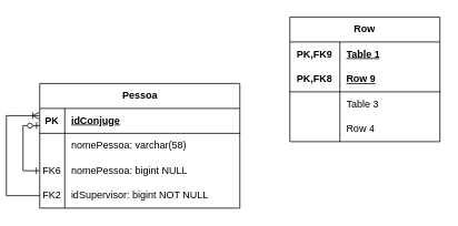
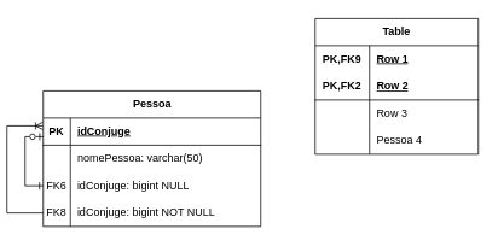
  <mxCell id="0" />
  <mxCell id="1" parent="0" />
  <mxCell id="2" style="edgeStyle=orthogonalEdgeStyle;rounded=0;orthogonalLoop=1;jettySize=auto;html=1;entryX=0;entryY=0.5;entryDx=0;entryDy=0;startArrow=ERzeroToOne;startFill=0;endArrow=ERone;endFill=0;exitX=0.001;exitY=0.69;exitDx=0;exitDy=0;exitPerimeter=0;" parent="1" source="17" target="23" edge="1"><mxGeometry relative="1" as="geometry" /></mxCell>
- <mxCell id="3" value="Row" style="shape=table;startSize=30;container=1;collapsible=1;childLayout=tableLayout;fixedRows=1;rowLines=0;fontStyle=1;align=center;resizeLast=1;html=1;whiteSpace=wrap;" parent="1" vertex="1"><mxGeometry x="320" y="20" width="180" height="150" as="geometry" /></mxCell>
+ <mxCell id="3" value="Table" style="shape=table;startSize=30;container=1;collapsible=1;childLayout=tableLayout;fixedRows=1;rowLines=0;fontStyle=1;align=center;resizeLast=1;html=1;whiteSpace=wrap;" parent="1" vertex="1"><mxGeometry x="320" y="20" width="180" height="150" as="geometry" /></mxCell>
  <mxCell id="4" value="" style="shape=tableRow;horizontal=0;startSize=0;swimlaneHead=0;swimlaneBody=0;fillColor=none;collapsible=0;dropTarget=0;points=[[0,0.5],[1,0.5]];portConstraint=eastwest;top=0;left=0;right=0;bottom=0;html=1;" parent="3" vertex="1"><mxGeometry y="30" width="180" height="30" as="geometry" /></mxCell>
  <mxCell id="5" value="PK,FK9" style="shape=partialRectangle;connectable=0;fillColor=none;top=0;left=0;bottom=0;right=0;fontStyle=1;overflow=hidden;html=1;whiteSpace=wrap;" parent="4" vertex="1"><mxGeometry width="60" height="30" as="geometry"><mxRectangle width="60" height="30" as="alternateBounds" /></mxGeometry></mxCell>
- <mxCell id="6" value="Table 1" style="shape=partialRectangle;connectable=0;fillColor=none;top=0;left=0;bottom=0;right=0;align=left;spacingLeft=6;fontStyle=5;overflow=hidden;html=1;whiteSpace=wrap;" parent="4" vertex="1"><mxGeometry x="60" width="120" height="30" as="geometry"><mxRectangle width="120" height="30" as="alternateBounds" /></mxGeometry></mxCell>
+ <mxCell id="6" value="Row 1" style="shape=partialRectangle;connectable=0;fillColor=none;top=0;left=0;bottom=0;right=0;align=left;spacingLeft=6;fontStyle=5;overflow=hidden;html=1;whiteSpace=wrap;" parent="4" vertex="1"><mxGeometry x="60" width="120" height="30" as="geometry"><mxRectangle width="120" height="30" as="alternateBounds" /></mxGeometry></mxCell>
  <mxCell id="7" value="" style="shape=tableRow;horizontal=0;startSize=0;swimlaneHead=0;swimlaneBody=0;fillColor=none;collapsible=0;dropTarget=0;points=[[0,0.5],[1,0.5]];portConstraint=eastwest;top=0;left=0;right=0;bottom=1;html=1;" parent="3" vertex="1"><mxGeometry y="60" width="180" height="30" as="geometry" /></mxCell>
- <mxCell id="8" value="PK,FK8" style="shape=partialRectangle;connectable=0;fillColor=none;top=0;left=0;bottom=0;right=0;fontStyle=1;overflow=hidden;html=1;whiteSpace=wrap;" parent="7" vertex="1"><mxGeometry width="60" height="30" as="geometry"><mxRectangle width="60" height="30" as="alternateBounds" /></mxGeometry></mxCell>
- <mxCell id="9" value="Row 9" style="shape=partialRectangle;connectable=0;fillColor=none;top=0;left=0;bottom=0;right=0;align=left;spacingLeft=6;fontStyle=5;overflow=hidden;html=1;whiteSpace=wrap;" parent="7" vertex="1"><mxGeometry x="60" width="120" height="30" as="geometry"><mxRectangle width="120" height="30" as="alternateBounds" /></mxGeometry></mxCell>
+ <mxCell id="8" value="PK,FK2" style="shape=partialRectangle;connectable=0;fillColor=none;top=0;left=0;bottom=0;right=0;fontStyle=1;overflow=hidden;html=1;whiteSpace=wrap;" parent="7" vertex="1"><mxGeometry width="60" height="30" as="geometry"><mxRectangle width="60" height="30" as="alternateBounds" /></mxGeometry></mxCell>
+ <mxCell id="9" value="Row 2" style="shape=partialRectangle;connectable=0;fillColor=none;top=0;left=0;bottom=0;right=0;align=left;spacingLeft=6;fontStyle=5;overflow=hidden;html=1;whiteSpace=wrap;" parent="7" vertex="1"><mxGeometry x="60" width="120" height="30" as="geometry"><mxRectangle width="120" height="30" as="alternateBounds" /></mxGeometry></mxCell>
  <mxCell id="10" value="" style="shape=tableRow;horizontal=0;startSize=0;swimlaneHead=0;swimlaneBody=0;fillColor=none;collapsible=0;dropTarget=0;points=[[0,0.5],[1,0.5]];portConstraint=eastwest;top=0;left=0;right=0;bottom=0;html=1;" parent="3" vertex="1"><mxGeometry y="90" width="180" height="30" as="geometry" /></mxCell>
  <mxCell id="11" value="" style="shape=partialRectangle;connectable=0;fillColor=none;top=0;left=0;bottom=0;right=0;editable=1;overflow=hidden;html=1;whiteSpace=wrap;" parent="10" vertex="1"><mxGeometry width="60" height="30" as="geometry"><mxRectangle width="60" height="30" as="alternateBounds" /></mxGeometry></mxCell>
- <mxCell id="12" value="Table 3" style="shape=partialRectangle;connectable=0;fillColor=none;top=0;left=0;bottom=0;right=0;align=left;spacingLeft=6;overflow=hidden;html=1;whiteSpace=wrap;" parent="10" vertex="1"><mxGeometry x="60" width="120" height="30" as="geometry"><mxRectangle width="120" height="30" as="alternateBounds" /></mxGeometry></mxCell>
+ <mxCell id="12" value="Row 3" style="shape=partialRectangle;connectable=0;fillColor=none;top=0;left=0;bottom=0;right=0;align=left;spacingLeft=6;overflow=hidden;html=1;whiteSpace=wrap;" parent="10" vertex="1"><mxGeometry x="60" width="120" height="30" as="geometry"><mxRectangle width="120" height="30" as="alternateBounds" /></mxGeometry></mxCell>
  <mxCell id="13" value="" style="shape=tableRow;horizontal=0;startSize=0;swimlaneHead=0;swimlaneBody=0;fillColor=none;collapsible=0;dropTarget=0;points=[[0,0.5],[1,0.5]];portConstraint=eastwest;top=0;left=0;right=0;bottom=0;html=1;" parent="3" vertex="1"><mxGeometry y="120" width="180" height="30" as="geometry" /></mxCell>
  <mxCell id="14" value="" style="shape=partialRectangle;connectable=0;fillColor=none;top=0;left=0;bottom=0;right=0;editable=1;overflow=hidden;html=1;whiteSpace=wrap;" parent="13" vertex="1"><mxGeometry width="60" height="30" as="geometry"><mxRectangle width="60" height="30" as="alternateBounds" /></mxGeometry></mxCell>
- <mxCell id="15" value="Row 4" style="shape=partialRectangle;connectable=0;fillColor=none;top=0;left=0;bottom=0;right=0;align=left;spacingLeft=6;overflow=hidden;html=1;whiteSpace=wrap;" parent="13" vertex="1"><mxGeometry x="60" width="120" height="30" as="geometry"><mxRectangle width="120" height="30" as="alternateBounds" /></mxGeometry></mxCell>
+ <mxCell id="15" value="Pessoa 4" style="shape=partialRectangle;connectable=0;fillColor=none;top=0;left=0;bottom=0;right=0;align=left;spacingLeft=6;overflow=hidden;html=1;whiteSpace=wrap;" parent="13" vertex="1"><mxGeometry x="60" width="120" height="30" as="geometry"><mxRectangle width="120" height="30" as="alternateBounds" /></mxGeometry></mxCell>
  <mxCell id="16" value="Pessoa" style="shape=table;startSize=30;container=1;collapsible=1;childLayout=tableLayout;fixedRows=1;rowLines=0;fontStyle=1;align=center;resizeLast=1;html=1;" parent="1" vertex="1"><mxGeometry x="20" y="100" width="240" height="150" as="geometry" /></mxCell>
  <mxCell id="17" value="" style="shape=tableRow;horizontal=0;startSize=0;swimlaneHead=0;swimlaneBody=0;fillColor=none;collapsible=0;dropTarget=0;points=[[0,0.5],[1,0.5]];portConstraint=eastwest;top=0;left=0;right=0;bottom=1;" parent="16" vertex="1"><mxGeometry y="30" width="240" height="30" as="geometry" /></mxCell>
  <mxCell id="18" value="PK" style="shape=partialRectangle;connectable=0;fillColor=none;top=0;left=0;bottom=0;right=0;fontStyle=1;overflow=hidden;whiteSpace=wrap;html=1;" parent="17" vertex="1"><mxGeometry width="30" height="30" as="geometry"><mxRectangle width="30" height="30" as="alternateBounds" /></mxGeometry></mxCell>
  <mxCell id="19" value="idConjuge" style="shape=partialRectangle;connectable=0;fillColor=none;top=0;left=0;bottom=0;right=0;align=left;spacingLeft=6;fontStyle=5;overflow=hidden;whiteSpace=wrap;html=1;" parent="17" vertex="1"><mxGeometry x="30" width="210" height="30" as="geometry"><mxRectangle width="210" height="30" as="alternateBounds" /></mxGeometry></mxCell>
  <mxCell id="20" value="" style="shape=tableRow;horizontal=0;startSize=0;swimlaneHead=0;swimlaneBody=0;fillColor=none;collapsible=0;dropTarget=0;points=[[0,0.5],[1,0.5]];portConstraint=eastwest;top=0;left=0;right=0;bottom=0;" parent="16" vertex="1"><mxGeometry y="60" width="240" height="30" as="geometry" /></mxCell>
  <mxCell id="21" value="" style="shape=partialRectangle;connectable=0;fillColor=none;top=0;left=0;bottom=0;right=0;editable=1;overflow=hidden;whiteSpace=wrap;html=1;" parent="20" vertex="1"><mxGeometry width="30" height="30" as="geometry"><mxRectangle width="30" height="30" as="alternateBounds" /></mxGeometry></mxCell>
- <mxCell id="22" value="nomePessoa: varchar(58)" style="shape=partialRectangle;connectable=0;fillColor=none;top=0;left=0;bottom=0;right=0;align=left;spacingLeft=6;overflow=hidden;whiteSpace=wrap;html=1;" parent="20" vertex="1"><mxGeometry x="30" width="210" height="30" as="geometry"><mxRectangle width="210" height="30" as="alternateBounds" /></mxGeometry></mxCell>
+ <mxCell id="22" value="nomePessoa: varchar(50)" style="shape=partialRectangle;connectable=0;fillColor=none;top=0;left=0;bottom=0;right=0;align=left;spacingLeft=6;overflow=hidden;whiteSpace=wrap;html=1;" parent="20" vertex="1"><mxGeometry x="30" width="210" height="30" as="geometry"><mxRectangle width="210" height="30" as="alternateBounds" /></mxGeometry></mxCell>
  <mxCell id="23" value="" style="shape=tableRow;horizontal=0;startSize=0;swimlaneHead=0;swimlaneBody=0;fillColor=none;collapsible=0;dropTarget=0;points=[[0,0.5],[1,0.5]];portConstraint=eastwest;top=0;left=0;right=0;bottom=0;" parent="16" vertex="1"><mxGeometry y="90" width="240" height="30" as="geometry" /></mxCell>
  <mxCell id="24" value="FK6" style="shape=partialRectangle;connectable=0;fillColor=none;top=0;left=0;bottom=0;right=0;editable=1;overflow=hidden;whiteSpace=wrap;html=1;" parent="23" vertex="1"><mxGeometry width="30" height="30" as="geometry"><mxRectangle width="30" height="30" as="alternateBounds" /></mxGeometry></mxCell>
- <mxCell id="25" value="nomePessoa: bigint NULL" style="shape=partialRectangle;connectable=0;fillColor=none;top=0;left=0;bottom=0;right=0;align=left;spacingLeft=6;overflow=hidden;whiteSpace=wrap;html=1;" parent="23" vertex="1"><mxGeometry x="30" width="210" height="30" as="geometry"><mxRectangle width="210" height="30" as="alternateBounds" /></mxGeometry></mxCell>
+ <mxCell id="25" value="idConjuge: bigint NULL" style="shape=partialRectangle;connectable=0;fillColor=none;top=0;left=0;bottom=0;right=0;align=left;spacingLeft=6;overflow=hidden;whiteSpace=wrap;html=1;" parent="23" vertex="1"><mxGeometry x="30" width="210" height="30" as="geometry"><mxRectangle width="210" height="30" as="alternateBounds" /></mxGeometry></mxCell>
  <mxCell id="26" value="" style="shape=tableRow;horizontal=0;startSize=0;swimlaneHead=0;swimlaneBody=0;fillColor=none;collapsible=0;dropTarget=0;points=[[0,0.5],[1,0.5]];portConstraint=eastwest;top=0;left=0;right=0;bottom=0;" parent="16" vertex="1"><mxGeometry y="120" width="240" height="30" as="geometry" /></mxCell>
- <mxCell id="27" value="FK2" style="shape=partialRectangle;connectable=0;fillColor=none;top=0;left=0;bottom=0;right=0;editable=1;overflow=hidden;whiteSpace=wrap;html=1;" parent="26" vertex="1"><mxGeometry width="30" height="30" as="geometry"><mxRectangle width="30" height="30" as="alternateBounds" /></mxGeometry></mxCell>
- <mxCell id="28" value="idSupervisor: bigint NOT NULL" style="shape=partialRectangle;connectable=0;fillColor=none;top=0;left=0;bottom=0;right=0;align=left;spacingLeft=6;overflow=hidden;whiteSpace=wrap;html=1;" parent="26" vertex="1"><mxGeometry x="30" width="210" height="30" as="geometry"><mxRectangle width="210" height="30" as="alternateBounds" /></mxGeometry></mxCell>
+ <mxCell id="27" value="FK8" style="shape=partialRectangle;connectable=0;fillColor=none;top=0;left=0;bottom=0;right=0;editable=1;overflow=hidden;whiteSpace=wrap;html=1;" parent="26" vertex="1"><mxGeometry width="30" height="30" as="geometry"><mxRectangle width="30" height="30" as="alternateBounds" /></mxGeometry></mxCell>
+ <mxCell id="28" value="idConjuge: bigint NOT NULL" style="shape=partialRectangle;connectable=0;fillColor=none;top=0;left=0;bottom=0;right=0;align=left;spacingLeft=6;overflow=hidden;whiteSpace=wrap;html=1;" parent="26" vertex="1"><mxGeometry x="30" width="210" height="30" as="geometry"><mxRectangle width="210" height="30" as="alternateBounds" /></mxGeometry></mxCell>
  <mxCell id="29" style="edgeStyle=orthogonalEdgeStyle;rounded=0;orthogonalLoop=1;jettySize=auto;html=1;entryX=-0.002;entryY=0.291;entryDx=0;entryDy=0;entryPerimeter=0;endArrow=ERoneToMany;endFill=0;" parent="16" source="26" target="17" edge="1"><mxGeometry relative="1" as="geometry"><Array as="points"><mxPoint x="-40" y="135" /><mxPoint x="-40" y="39" /></Array></mxGeometry></mxCell>
